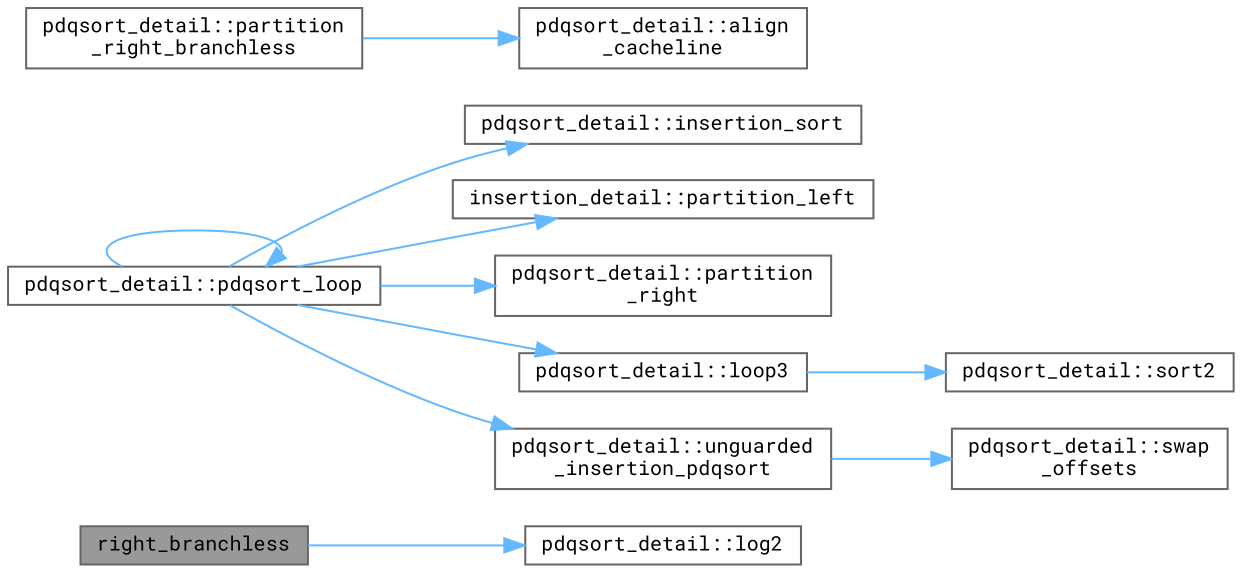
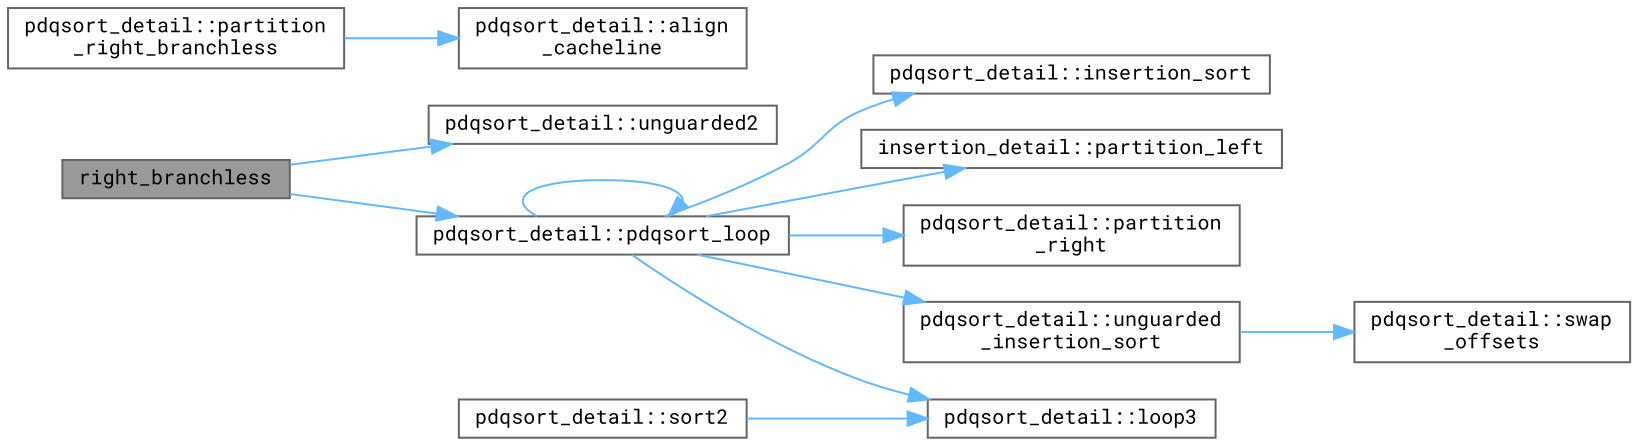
  digraph {
    fontname="Roboto Mono"
    rankdir=LR
    node [color=grey40 fillcolor=white fontname="Roboto Mono" fontsize=10 shape=box style=filled]
    edge [color=steelblue1 fontname="Roboto Mono" fontsize=10 labelfontname=Helvetica labelfontsize=10 style=solid]
    n1 [color=gray40 fillcolor=grey60 fontcolor=black height=0.2 label=right_branchless width=0.4]
-   n2 [height=0.2 label="pdqsort_detail::log2" width=0.4]
+   n2 [height=0.2 label="pdqsort_detail::unguarded2" width=0.4]
    n3 [height=0.2 label="pdqsort_detail::pdqsort_loop" width=0.4]
    n4 [height=0.2 label="pdqsort_detail::insertion_sort" width=0.4]
    n5 [height=0.2 label="insertion_detail::partition_left" width=0.4]
    n6 [height=0.2 label="pdqsort_detail::partition\l_right" width=0.4]
    n7 [height=0.2 label="pdqsort_detail::loop3" width=0.4]
-   n8 [height=0.2 label="pdqsort_detail::unguarded\l_insertion_pdqsort" width=0.4]
+   n8 [height=0.2 label="pdqsort_detail::unguarded\l_insertion_sort" width=0.4]
    n9 [height=0.2 label="pdqsort_detail::partition\l_right_branchless" width=0.4]
    n10 [height=0.2 label="pdqsort_detail::align\l_cacheline" width=0.4]
    n11 [height=0.2 label="pdqsort_detail::sort2" width=0.4]
    n12 [height=0.2 label="pdqsort_detail::swap\l_offsets" width=0.4]
    n1 -> n2
+   n1 -> n3
    n3 -> n3
    n3 -> n4
    n3 -> n5
    n3 -> n6
    n3 -> n7
    n3 -> n8
-   n7 -> n11
+   n11 -> n7
    n8 -> n12
    n9 -> n10
  }
